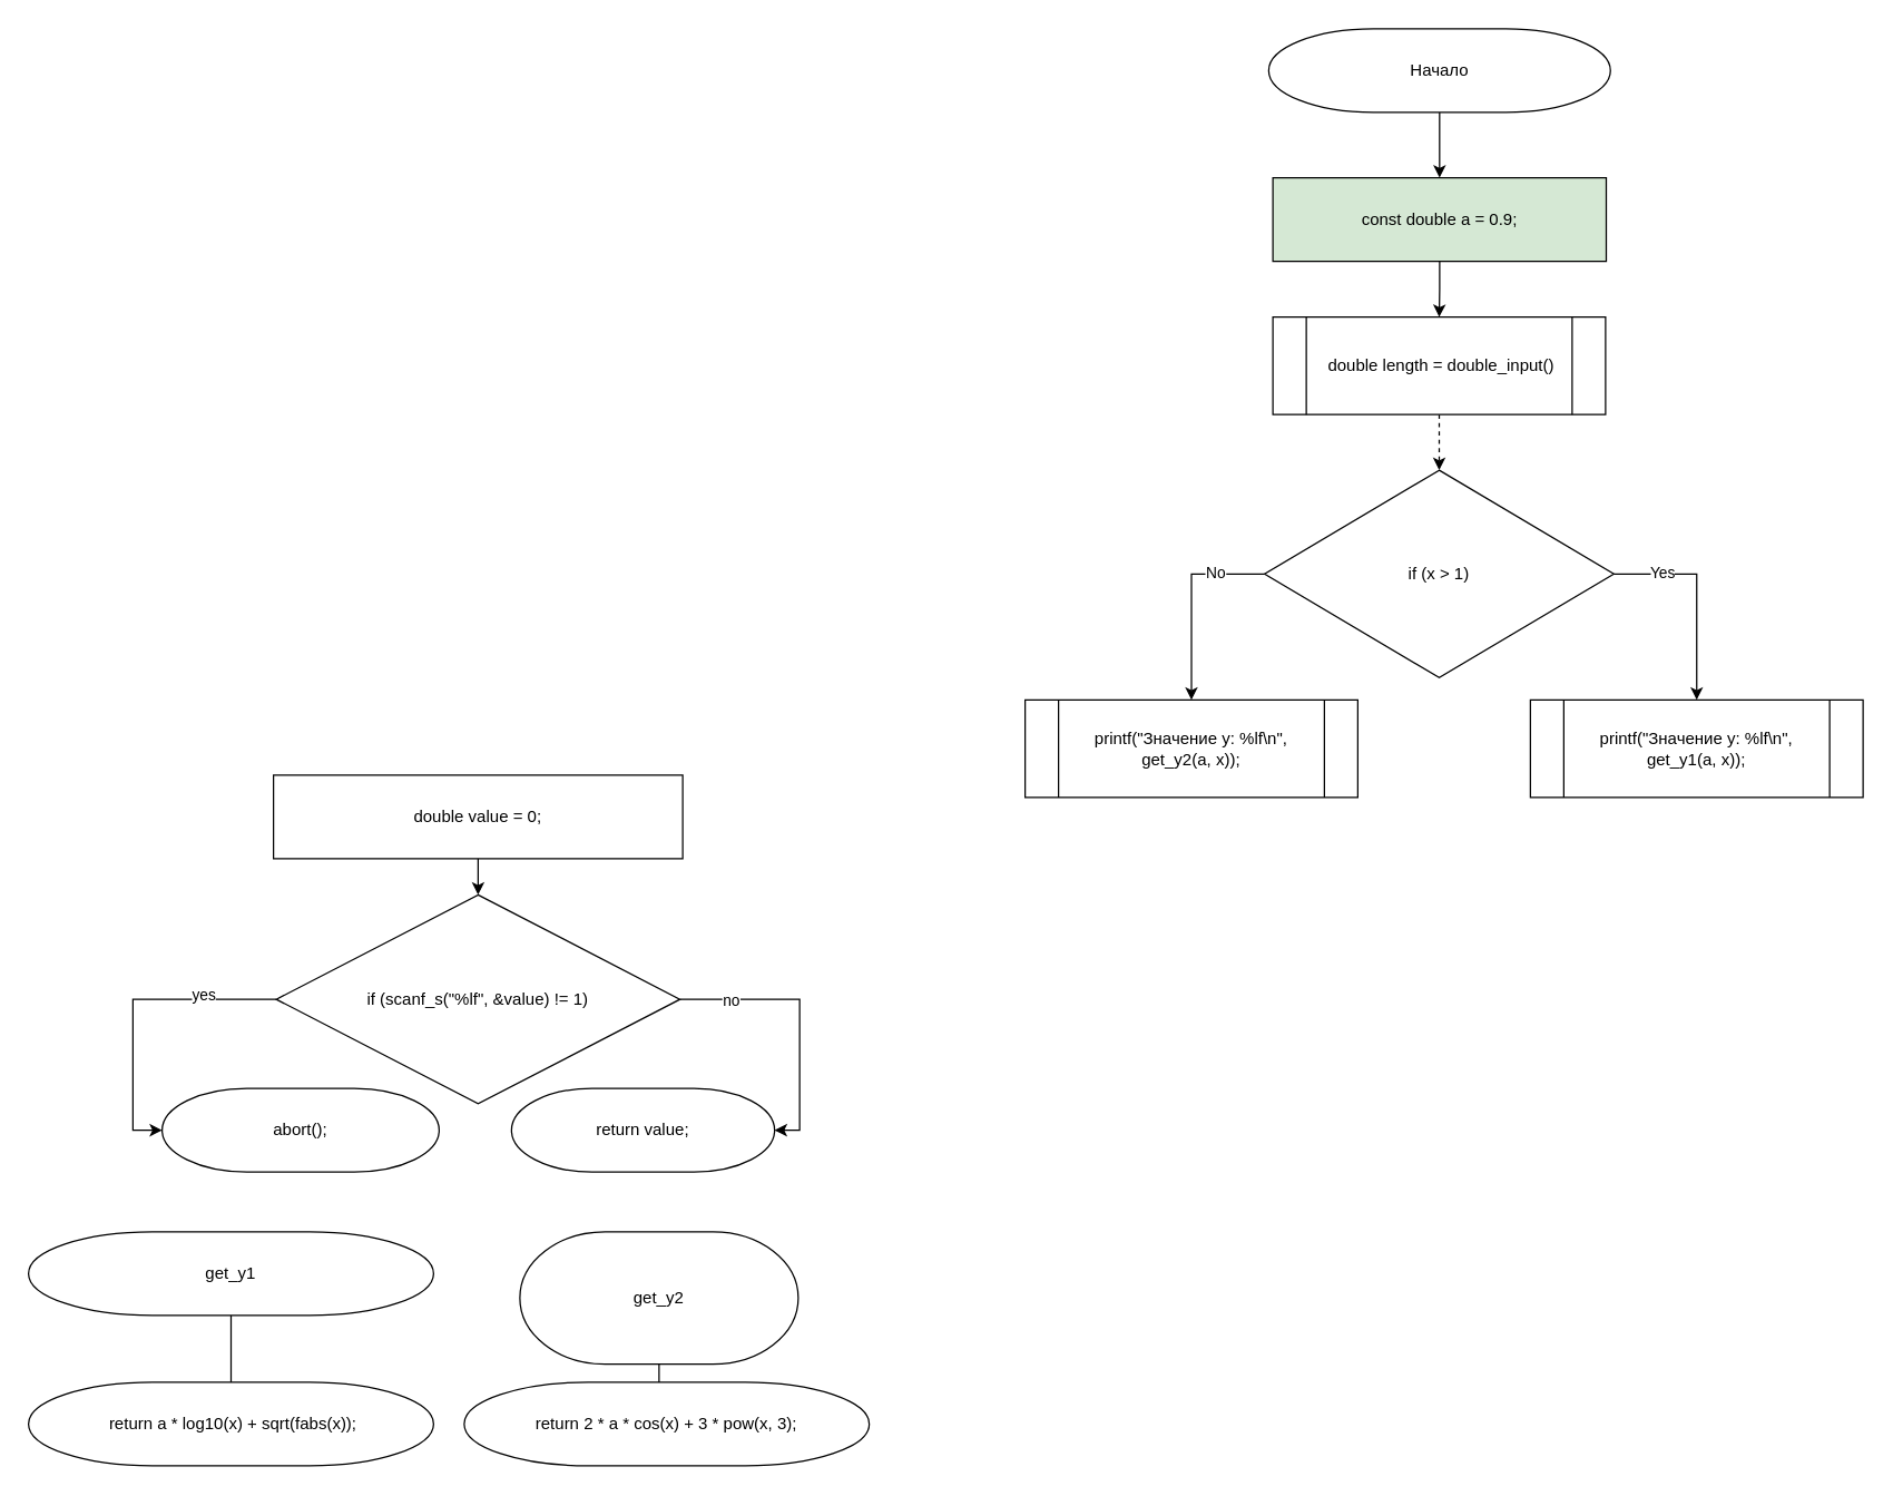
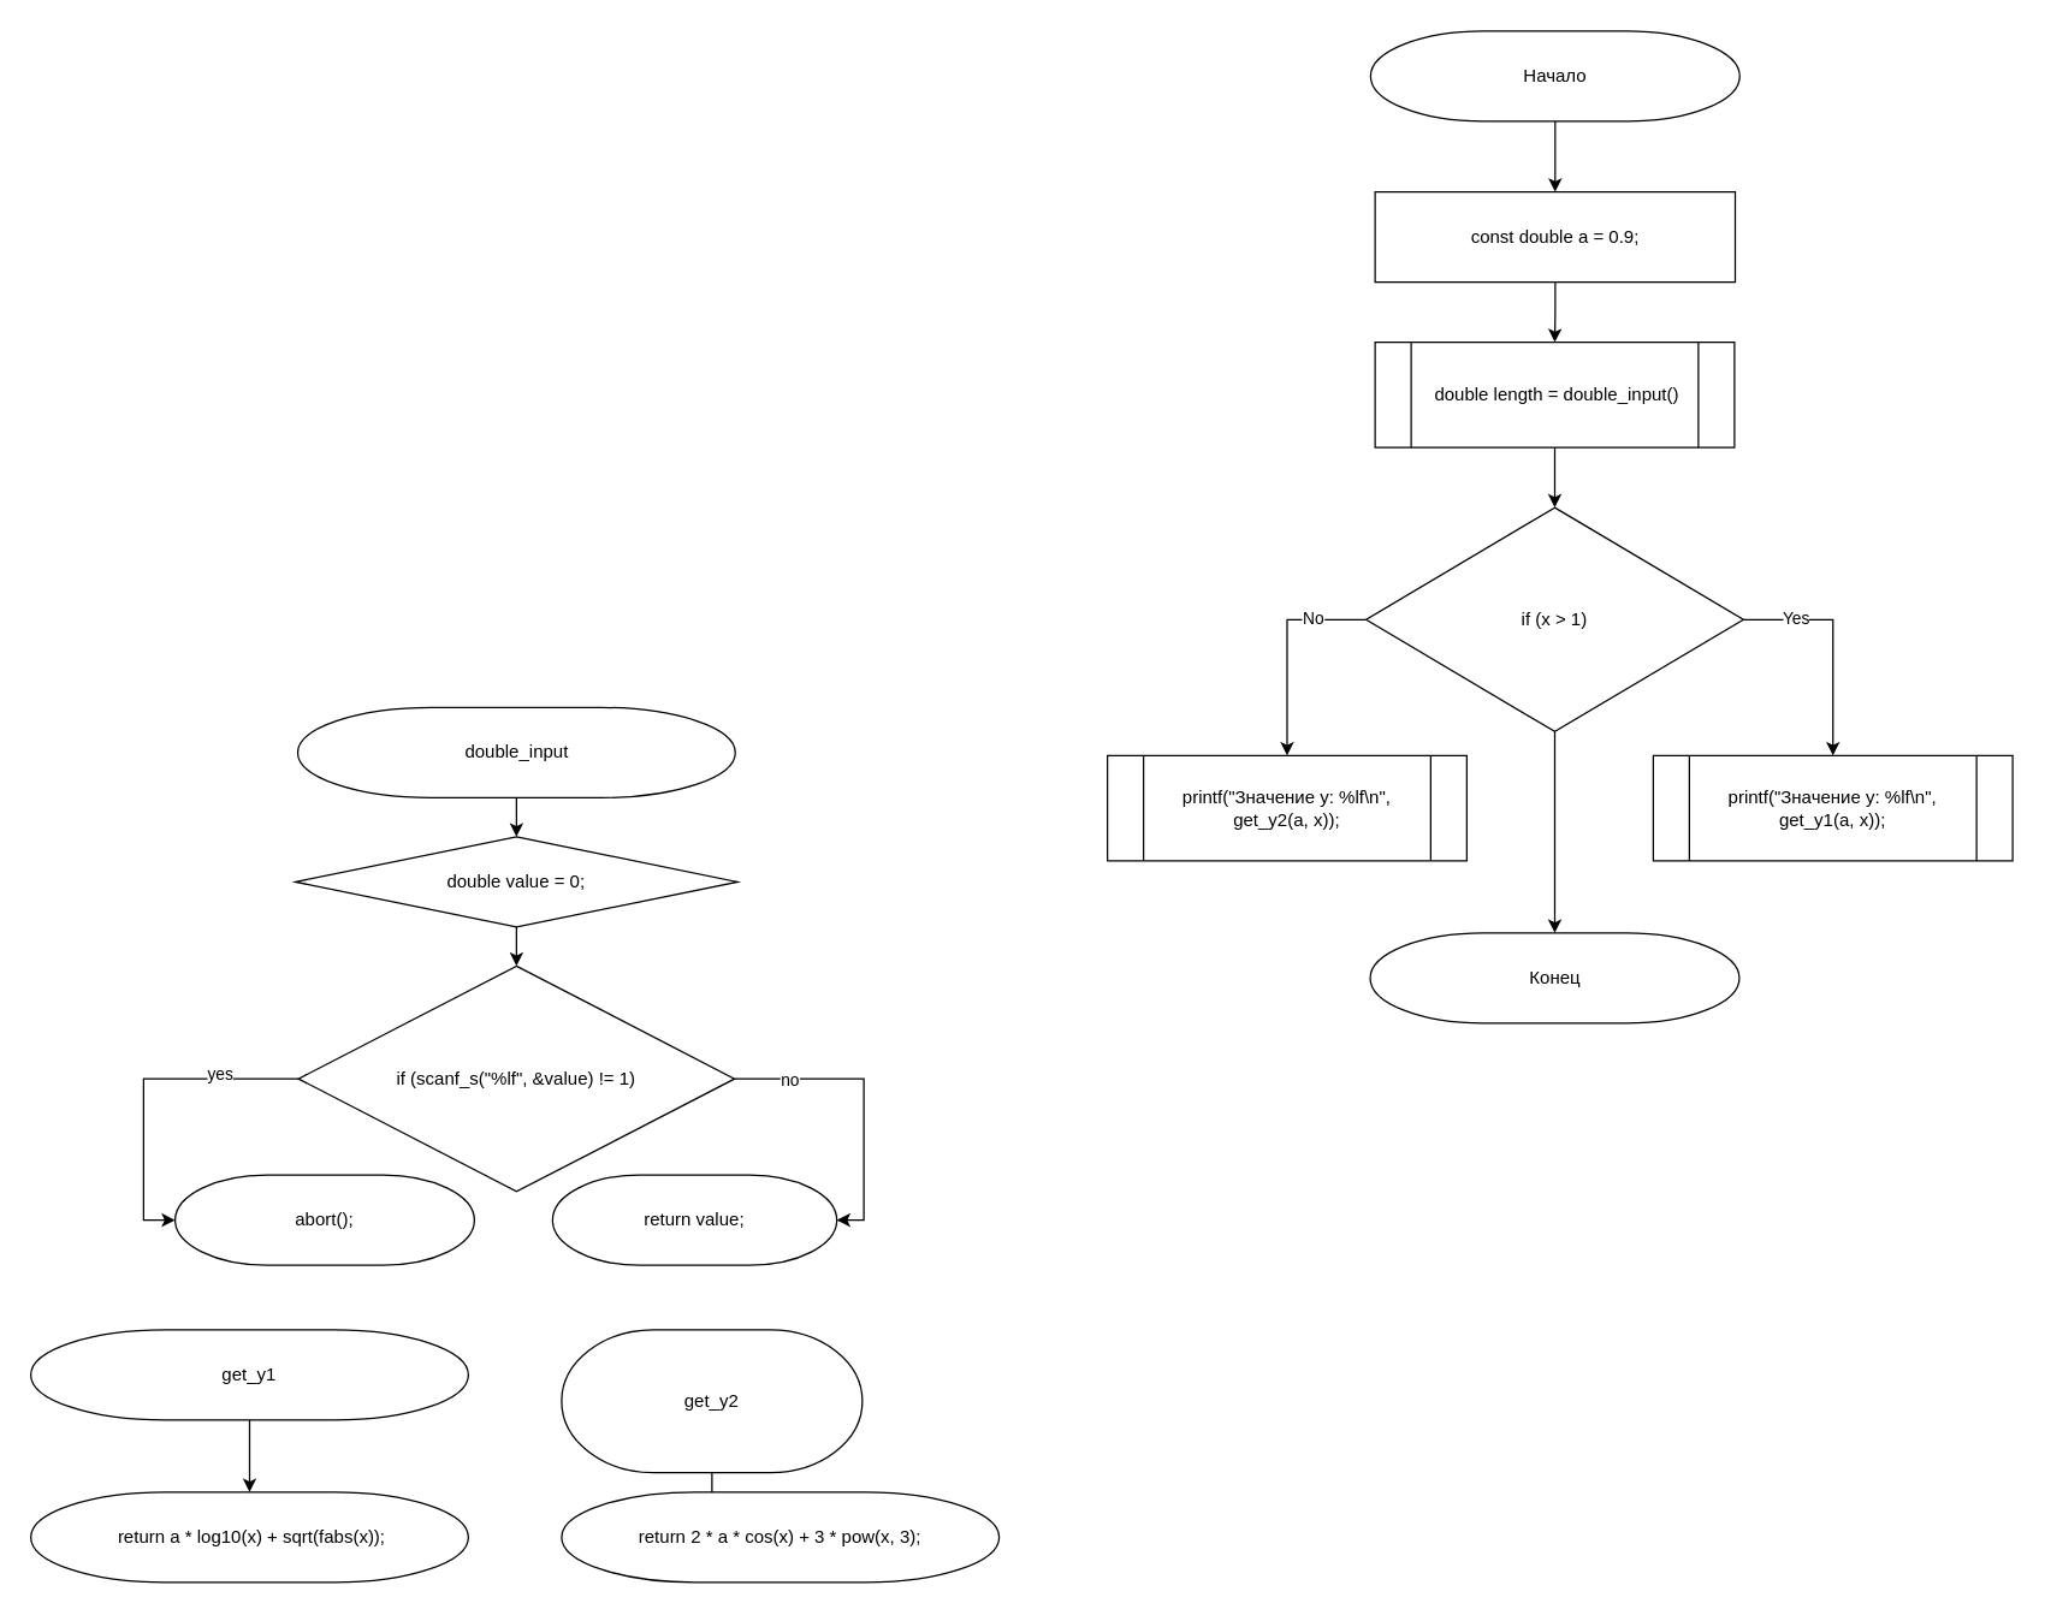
  <mxCell id="0" />
  <mxCell id="1" parent="0" />
  <mxCell id="2" style="edgeStyle=orthogonalEdgeStyle;rounded=0;orthogonalLoop=1;jettySize=auto;html=1;entryX=1;entryY=0.5;entryDx=0;entryDy=0;exitX=1;exitY=0.5;exitDx=0;exitDy=0;entryPerimeter=0;" edge="1" parent="1" source="6" target="10"><mxGeometry relative="1" as="geometry"><mxPoint x="481.5" y="723" as="sourcePoint" /><mxPoint x="551.5" y="903" as="targetPoint" /><Array as="points"><mxPoint x="574" y="717" /><mxPoint x="574" y="811" /></Array></mxGeometry></mxCell>
  <mxCell id="3" value="no" style="edgeLabel;html=1;align=center;verticalAlign=middle;resizable=0;points=[];" vertex="1" connectable="0" parent="2"><mxGeometry x="-0.638" relative="1" as="geometry"><mxPoint as="offset" /></mxGeometry></mxCell>
  <mxCell id="4" style="edgeStyle=orthogonalEdgeStyle;rounded=0;orthogonalLoop=1;jettySize=auto;html=1;entryX=0;entryY=0.5;entryDx=0;entryDy=0;exitX=0;exitY=0.5;exitDx=0;exitDy=0;entryPerimeter=0;" edge="1" parent="1" source="6" target="9"><mxGeometry relative="1" as="geometry"><mxPoint x="201.5" y="723" as="sourcePoint" /><mxPoint x="126.5" y="903" as="targetPoint" /><Array as="points"><mxPoint x="95" y="717" /><mxPoint x="95" y="811" /></Array></mxGeometry></mxCell>
  <mxCell id="5" value="yes" style="edgeLabel;html=1;align=center;verticalAlign=middle;resizable=0;points=[];" vertex="1" connectable="0" parent="4"><mxGeometry x="-0.517" y="-4" relative="1" as="geometry"><mxPoint as="offset" /></mxGeometry></mxCell>
  <mxCell id="6" value="if (scanf_s(&quot;%lf&quot;, &amp;amp;value) != 1)" style="rhombus;whiteSpace=wrap;html=1;" vertex="1" parent="1"><mxGeometry x="198" y="642" width="290" height="150" as="geometry" /></mxCell>
+ <mxCell id="7" value="" style="edgeStyle=orthogonalEdgeStyle;rounded=0;orthogonalLoop=1;jettySize=auto;html=1;" edge="1" parent="1" source="8" target="12"><mxGeometry relative="1" as="geometry" /></mxCell>
+ <mxCell id="8" value="&lt;div style=&quot;background-color: rgb(255, 255, 255);&quot;&gt;&lt;pre style=&quot;&quot;&gt;&lt;font style=&quot;&quot;&gt;&lt;font face=&quot;Helvetica&quot;&gt;&lt;span style=&quot;white-space: normal;&quot;&gt;double_input&lt;/span&gt;&lt;/font&gt;&lt;font face=&quot;JetBrains Mono, monospace&quot; color=&quot;#202020&quot;&gt;&lt;br&gt;&lt;/font&gt;&lt;/font&gt;&lt;/pre&gt;&lt;/div&gt;" style="strokeWidth=1;html=1;shape=mxgraph.flowchart.terminator;whiteSpace=wrap;" vertex="1" parent="1"><mxGeometry x="197.5" y="470" width="291" height="60" as="geometry" /></mxCell>
  <mxCell id="9" value="&lt;font style=&quot;font-size: 12px;&quot;&gt;abort();&lt;/font&gt;" style="strokeWidth=1;html=1;shape=mxgraph.flowchart.terminator;whiteSpace=wrap;" vertex="1" parent="1"><mxGeometry x="116" y="781" width="199" height="60" as="geometry" /></mxCell>
  <mxCell id="10" value="&lt;font style=&quot;font-size: 12px;&quot;&gt;return value;&lt;/font&gt;" style="strokeWidth=1;html=1;shape=mxgraph.flowchart.terminator;whiteSpace=wrap;" vertex="1" parent="1"><mxGeometry x="367" y="781" width="189" height="60" as="geometry" /></mxCell>
  <mxCell id="11" value="" style="edgeStyle=orthogonalEdgeStyle;rounded=0;orthogonalLoop=1;jettySize=auto;html=1;" edge="1" parent="1" source="12" target="6"><mxGeometry relative="1" as="geometry" /></mxCell>
- <mxCell id="12" value="double value = 0;" style="rounded=0;whiteSpace=wrap;html=1;" vertex="1" parent="1"><mxGeometry x="196" y="556" width="294" height="60" as="geometry" /></mxCell>
- <mxCell id="13" value="" style="edgeStyle=orthogonalEdgeStyle;rounded=0;orthogonalLoop=1;jettySize=auto;html=1;dashed=1;" edge="1" parent="1" source="14" target="23"><mxGeometry relative="1" as="geometry" /></mxCell>
+ <mxCell id="12" value="double value = 0;" style="rhombus;whiteSpace=wrap;html=1;" vertex="1" parent="1"><mxGeometry x="196" y="556" width="294" height="60" as="geometry" /></mxCell>
+ <mxCell id="13" value="" style="edgeStyle=orthogonalEdgeStyle;rounded=0;orthogonalLoop=1;jettySize=auto;html=1;" edge="1" parent="1" source="14" target="23"><mxGeometry relative="1" as="geometry" /></mxCell>
  <mxCell id="14" value="&amp;nbsp;double length = double_input()" style="shape=process;whiteSpace=wrap;html=1;backgroundOutline=1;" vertex="1" parent="1"><mxGeometry x="914" y="227" width="239" height="70" as="geometry" /></mxCell>
  <mxCell id="15" value="" style="edgeStyle=orthogonalEdgeStyle;rounded=0;orthogonalLoop=1;jettySize=auto;html=1;" edge="1" parent="1" source="16" target="18"><mxGeometry relative="1" as="geometry" /></mxCell>
  <mxCell id="16" value="Начало" style="strokeWidth=1;html=1;shape=mxgraph.flowchart.terminator;whiteSpace=wrap;" vertex="1" parent="1"><mxGeometry x="911" y="20" width="245.5" height="60" as="geometry" /></mxCell>
  <mxCell id="17" value="" style="edgeStyle=orthogonalEdgeStyle;rounded=0;orthogonalLoop=1;jettySize=auto;html=1;" edge="1" parent="1" source="18" target="14"><mxGeometry relative="1" as="geometry" /></mxCell>
- <mxCell id="18" value="const double a = 0.9;" style="rounded=0;whiteSpace=wrap;html=1;fillColor=#d5e8d4;" vertex="1" parent="1"><mxGeometry x="914" y="127" width="239.5" height="60" as="geometry" /></mxCell>
+ <mxCell id="18" value="const double a = 0.9;" style="rounded=0;whiteSpace=wrap;html=1;" vertex="1" parent="1"><mxGeometry x="914" y="127" width="239.5" height="60" as="geometry" /></mxCell>
  <mxCell id="19" style="edgeStyle=orthogonalEdgeStyle;rounded=0;orthogonalLoop=1;jettySize=auto;html=1;entryX=0.5;entryY=0;entryDx=0;entryDy=0;" edge="1" parent="1" source="23" target="24"><mxGeometry relative="1" as="geometry"><Array as="points"><mxPoint x="1218" y="412" /></Array></mxGeometry></mxCell>
  <mxCell id="20" value="Yes" style="edgeLabel;html=1;align=center;verticalAlign=middle;resizable=0;points=[];" vertex="1" connectable="0" parent="19"><mxGeometry x="-0.548" y="1" relative="1" as="geometry"><mxPoint as="offset" /></mxGeometry></mxCell>
  <mxCell id="21" style="edgeStyle=orthogonalEdgeStyle;rounded=0;orthogonalLoop=1;jettySize=auto;html=1;entryX=0.5;entryY=0;entryDx=0;entryDy=0;" edge="1" parent="1" source="23" target="25"><mxGeometry relative="1" as="geometry"><Array as="points"><mxPoint x="856" y="412" /></Array></mxGeometry></mxCell>
  <mxCell id="22" value="No" style="edgeLabel;html=1;align=center;verticalAlign=middle;resizable=0;points=[];" vertex="1" connectable="0" parent="21"><mxGeometry x="-0.491" y="-1" relative="1" as="geometry"><mxPoint as="offset" /></mxGeometry></mxCell>
  <mxCell id="23" value="if (x &amp;gt; 1)" style="rhombus;whiteSpace=wrap;html=1;" vertex="1" parent="1"><mxGeometry x="908" y="337" width="251" height="149" as="geometry" /></mxCell>
  <mxCell id="24" value="printf(&quot;Значение y: %lf\n&quot;, get_y1(a, x));" style="shape=process;whiteSpace=wrap;html=1;backgroundOutline=1;" vertex="1" parent="1"><mxGeometry x="1099" y="502" width="239" height="70" as="geometry" /></mxCell>
  <mxCell id="25" value="printf(&quot;Значение y: %lf\n&quot;, get_y2(a, x));" style="shape=process;whiteSpace=wrap;html=1;backgroundOutline=1;" vertex="1" parent="1"><mxGeometry x="736" y="502" width="239" height="70" as="geometry" /></mxCell>
- <mxCell id="28" value="" style="edgeStyle=orthogonalEdgeStyle;rounded=0;orthogonalLoop=1;jettySize=auto;html=1;endArrow=none;" edge="1" parent="1" source="29" target="30"><mxGeometry relative="1" as="geometry" /></mxCell>
+ <mxCell id="26" value="Конец" style="strokeWidth=1;html=1;shape=mxgraph.flowchart.terminator;whiteSpace=wrap;" vertex="1" parent="1"><mxGeometry x="910.75" y="620" width="245.5" height="60" as="geometry" /></mxCell>
+ <mxCell id="27" style="edgeStyle=orthogonalEdgeStyle;rounded=0;orthogonalLoop=1;jettySize=auto;html=1;entryX=0.5;entryY=0;entryDx=0;entryDy=0;entryPerimeter=0;" edge="1" parent="1" source="23" target="26"><mxGeometry relative="1" as="geometry" /></mxCell>
+ <mxCell id="28" value="" style="edgeStyle=orthogonalEdgeStyle;rounded=0;orthogonalLoop=1;jettySize=auto;html=1;" edge="1" parent="1" source="29" target="30"><mxGeometry relative="1" as="geometry" /></mxCell>
  <mxCell id="29" value="&lt;div style=&quot;background-color: rgb(255, 255, 255);&quot;&gt;&lt;pre style=&quot;&quot;&gt;&lt;font style=&quot;&quot;&gt;&lt;font face=&quot;Helvetica&quot;&gt;&lt;span style=&quot;white-space: normal;&quot;&gt;get_y1&lt;/span&gt;&lt;/font&gt;&lt;font face=&quot;JetBrains Mono, monospace&quot; color=&quot;#202020&quot;&gt;&lt;br&gt;&lt;/font&gt;&lt;/font&gt;&lt;/pre&gt;&lt;/div&gt;" style="strokeWidth=1;html=1;shape=mxgraph.flowchart.terminator;whiteSpace=wrap;" vertex="1" parent="1"><mxGeometry x="20" y="884" width="291" height="60" as="geometry" /></mxCell>
  <mxCell id="30" value="&lt;div style=&quot;background-color: rgb(255, 255, 255);&quot;&gt;&lt;pre style=&quot;&quot;&gt;&lt;font style=&quot;&quot;&gt;&lt;font face=&quot;Helvetica&quot;&gt;&lt;span style=&quot;white-space: normal;&quot;&gt;&amp;nbsp;return a * log10(x) + sqrt(fabs(x));&lt;/span&gt;&lt;/font&gt;&lt;font face=&quot;JetBrains Mono, monospace&quot; color=&quot;#202020&quot;&gt;&lt;br&gt;&lt;/font&gt;&lt;/font&gt;&lt;/pre&gt;&lt;/div&gt;" style="strokeWidth=1;html=1;shape=mxgraph.flowchart.terminator;whiteSpace=wrap;" vertex="1" parent="1"><mxGeometry x="20" y="992" width="291" height="60" as="geometry" /></mxCell>
  <mxCell id="31" value="" style="edgeStyle=orthogonalEdgeStyle;rounded=0;orthogonalLoop=1;jettySize=auto;html=1;" edge="1" parent="1" source="32" target="33"><mxGeometry relative="1" as="geometry" /></mxCell>
  <mxCell id="32" value="&lt;div style=&quot;background-color: rgb(255, 255, 255);&quot;&gt;&lt;pre style=&quot;&quot;&gt;&lt;font style=&quot;&quot;&gt;&lt;font face=&quot;Helvetica&quot;&gt;&lt;span style=&quot;white-space: normal;&quot;&gt;get_y2&lt;/span&gt;&lt;/font&gt;&lt;font face=&quot;JetBrains Mono, monospace&quot; color=&quot;#202020&quot;&gt;&lt;br&gt;&lt;/font&gt;&lt;/font&gt;&lt;/pre&gt;&lt;/div&gt;" style="strokeWidth=1;html=1;shape=mxgraph.flowchart.terminator;whiteSpace=wrap;" vertex="1" parent="1"><mxGeometry x="373" y="884" width="200" height="95" as="geometry" /></mxCell>
- <mxCell id="33" value="&lt;div style=&quot;background-color: rgb(255, 255, 255);&quot;&gt;&lt;pre style=&quot;&quot;&gt;&lt;font style=&quot;&quot;&gt;&lt;font face=&quot;Helvetica&quot;&gt;&lt;span style=&quot;white-space: normal;&quot;&gt;return 2 * a * cos(x) + 3 * pow(x, 3);&lt;/span&gt;&lt;/font&gt;&lt;font face=&quot;JetBrains Mono, monospace&quot; color=&quot;#202020&quot;&gt;&lt;br&gt;&lt;/font&gt;&lt;/font&gt;&lt;/pre&gt;&lt;/div&gt;" style="strokeWidth=1;html=1;shape=mxgraph.flowchart.terminator;whiteSpace=wrap;" vertex="1" parent="1"><mxGeometry x="333" y="992" width="291" height="60" as="geometry" /></mxCell>
+ <mxCell id="33" value="&lt;div style=&quot;background-color: rgb(255, 255, 255);&quot;&gt;&lt;pre style=&quot;&quot;&gt;&lt;font style=&quot;&quot;&gt;&lt;font face=&quot;Helvetica&quot;&gt;&lt;span style=&quot;white-space: normal;&quot;&gt;return 2 * a * cos(x) + 3 * pow(x, 3);&lt;/span&gt;&lt;/font&gt;&lt;font face=&quot;JetBrains Mono, monospace&quot; color=&quot;#202020&quot;&gt;&lt;br&gt;&lt;/font&gt;&lt;/font&gt;&lt;/pre&gt;&lt;/div&gt;" style="strokeWidth=1;html=1;shape=mxgraph.flowchart.terminator;whiteSpace=wrap;" vertex="1" parent="1"><mxGeometry x="373" y="992" width="291" height="60" as="geometry" /></mxCell>
